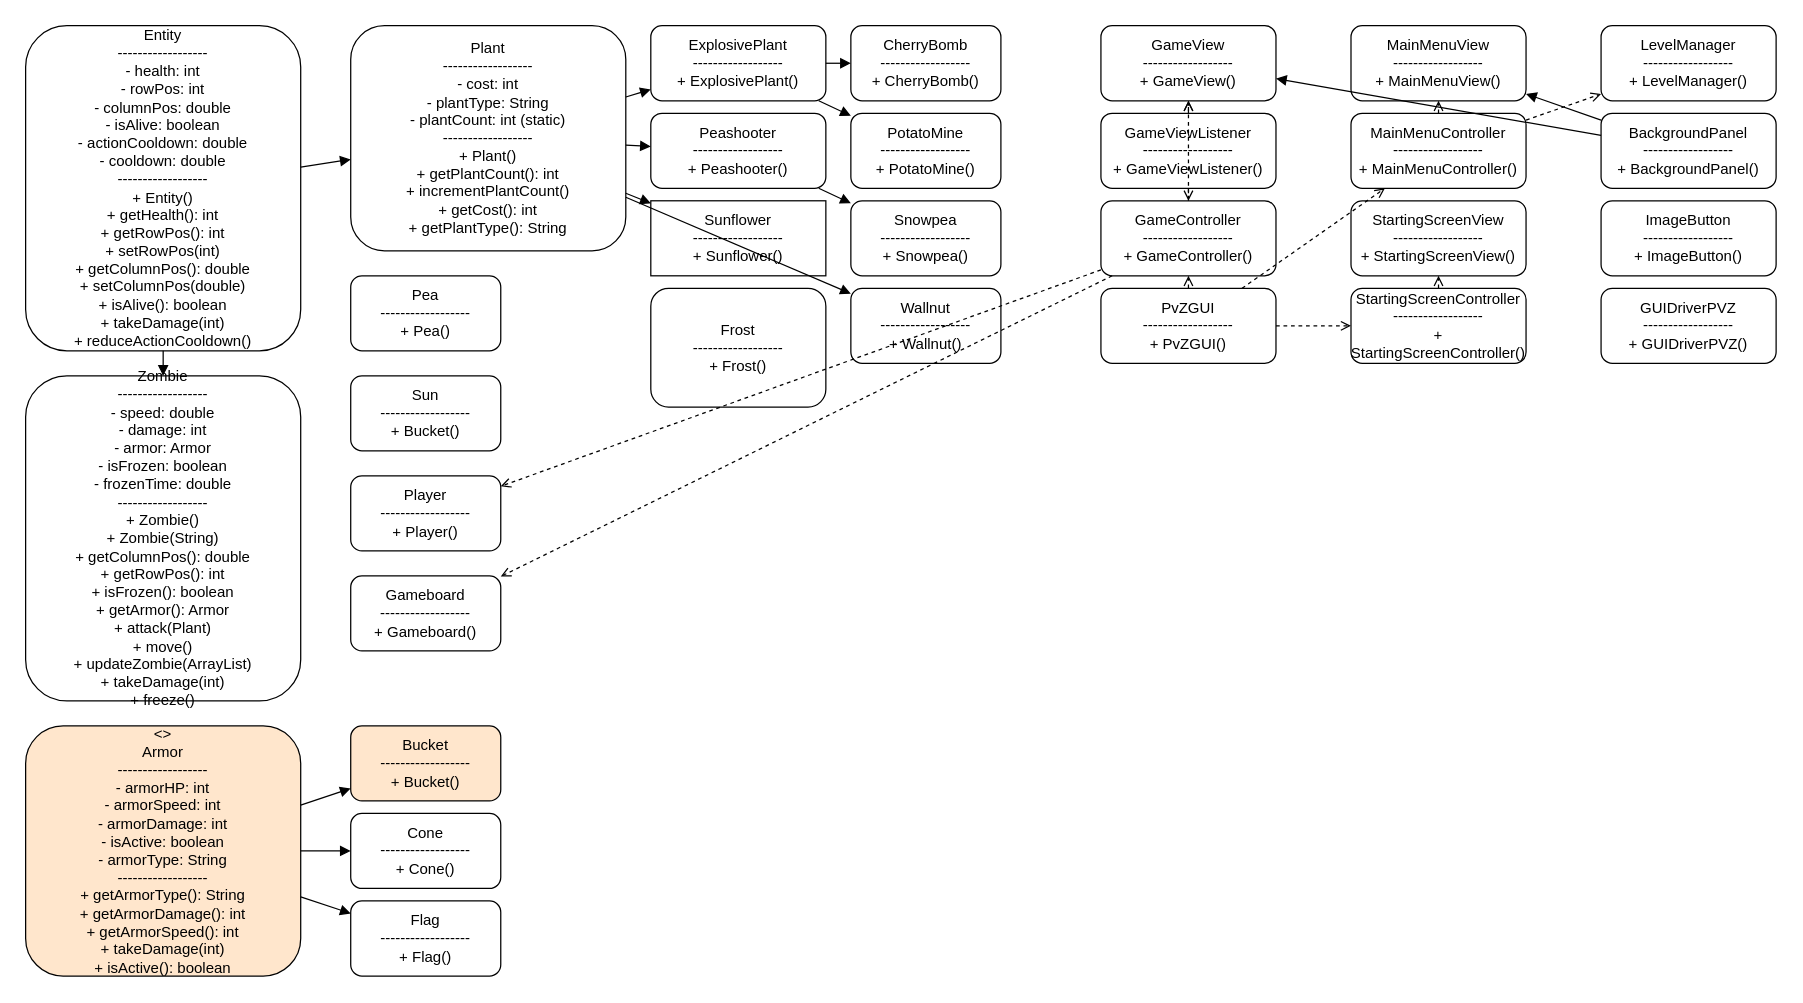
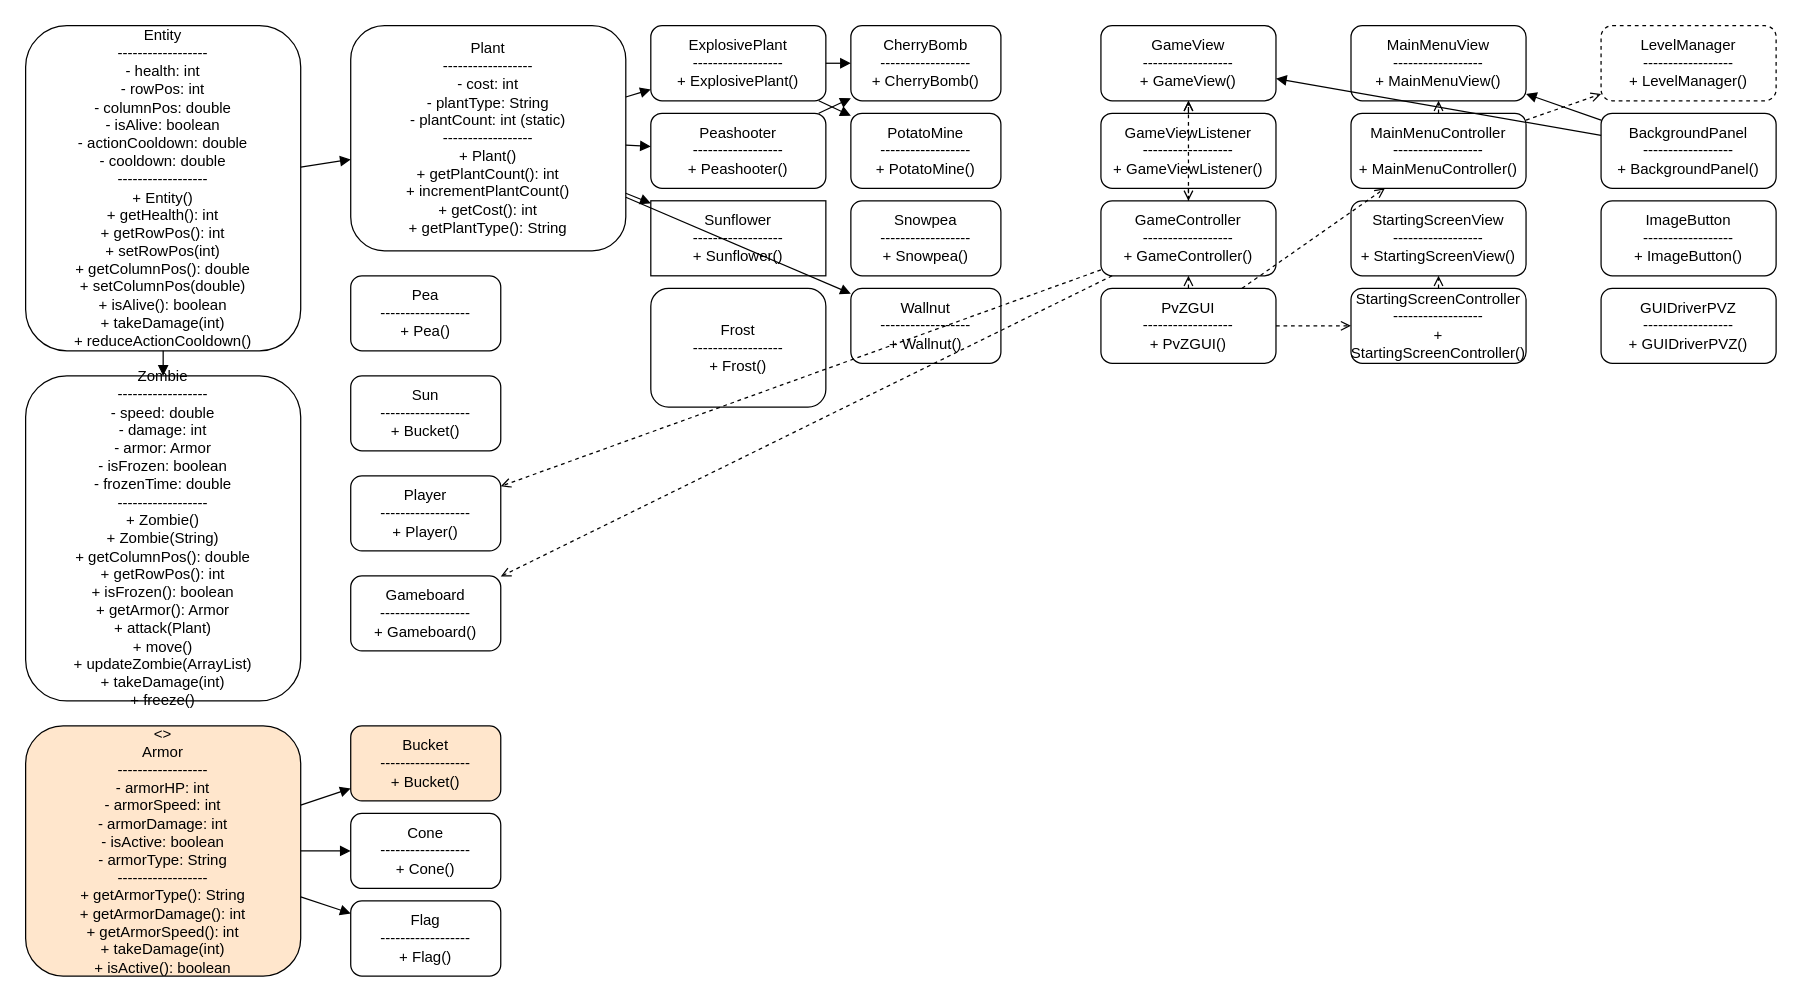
  <mxCell id="0" />
  <mxCell id="1" parent="0" />
  <mxCell id="2" value="Entity&#10;------------------&#10;- health: int&#10;- rowPos: int&#10;- columnPos: double&#10;- isAlive: boolean&#10;- actionCooldown: double&#10;- cooldown: double&#10;------------------&#10;+ Entity()&#10;+ getHealth(): int&#10;+ getRowPos(): int&#10;+ setRowPos(int)&#10;+ getColumnPos(): double&#10;+ setColumnPos(double)&#10;+ isAlive(): boolean&#10;+ takeDamage(int)&#10;+ reduceActionCooldown()" style="rounded=1;whiteSpace=wrap;html=1;" vertex="1" parent="1"><mxGeometry x="20" y="20" width="220" height="260" as="geometry" /></mxCell>
  <mxCell id="3" value="Plant&#10;------------------&#10;- cost: int&#10;- plantType: String&#10;- plantCount: int (static)&#10;------------------&#10;+ Plant()&#10;+ getPlantCount(): int&#10;+ incrementPlantCount()&#10;+ getCost(): int&#10;+ getPlantType(): String" style="rounded=1;whiteSpace=wrap;html=1;" vertex="1" parent="1"><mxGeometry x="280" y="20" width="220" height="180" as="geometry" /></mxCell>
  <mxCell id="4" value="Zombie&#10;------------------&#10;- speed: double&#10;- damage: int&#10;- armor: Armor&#10;- isFrozen: boolean&#10;- frozenTime: double&#10;------------------&#10;+ Zombie()&#10;+ Zombie(String)&#10;+ getColumnPos(): double&#10;+ getRowPos(): int&#10;+ isFrozen(): boolean&#10;+ getArmor(): Armor&#10;+ attack(Plant)&#10;+ move()&#10;+ updateZombie(ArrayList&lt;Plant&gt;)&#10;+ takeDamage(int)&#10;+ freeze()" style="rounded=1;whiteSpace=wrap;html=1;" vertex="1" parent="1"><mxGeometry x="20" y="300" width="220" height="260" as="geometry" /></mxCell>
  <mxCell id="5" value="Pea&#10;------------------&#10;+ Pea()" style="rounded=1;whiteSpace=wrap;html=1;" vertex="1" parent="1"><mxGeometry x="280" y="220" width="120" height="60" as="geometry" /></mxCell>
  <mxCell id="6" value="Sun&#10;------------------&#10;+ Bucket()" style="rounded=1;whiteSpace=wrap;html=1;" vertex="1" parent="1"><mxGeometry x="280" y="300" width="120" height="60" as="geometry" /></mxCell>
  <mxCell id="7" value="Player&#10;------------------&#10;+ Player()" style="rounded=1;whiteSpace=wrap;html=1;" vertex="1" parent="1"><mxGeometry x="280" y="380" width="120" height="60" as="geometry" /></mxCell>
  <mxCell id="8" value="Gameboard&#10;------------------&#10;+ Gameboard()" style="rounded=1;whiteSpace=wrap;html=1;" vertex="1" parent="1"><mxGeometry x="280" y="460" width="120" height="60" as="geometry" /></mxCell>
  <mxCell id="9" value="&lt;&lt;abstract&gt;&gt;&#10;Armor&#10;------------------&#10;- armorHP: int&#10;- armorSpeed: int&#10;- armorDamage: int&#10;- isActive: boolean&#10;- armorType: String&#10;------------------&#10;+ getArmorType(): String&#10;+ getArmorDamage(): int&#10;+ getArmorSpeed(): int&#10;+ takeDamage(int)&#10;+ isActive(): boolean" style="rounded=1;whiteSpace=wrap;html=1;fillColor=#ffe6cc;" vertex="1" parent="1"><mxGeometry x="20" y="580" width="220" height="200" as="geometry" /></mxCell>
  <mxCell id="10" value="Bucket&#10;------------------&#10;+ Bucket()" style="rounded=1;whiteSpace=wrap;html=1;fillColor=#ffe6cc;" vertex="1" parent="1"><mxGeometry x="280" y="580" width="120" height="60" as="geometry" /></mxCell>
  <mxCell id="11" value="Cone&#10;------------------&#10;+ Cone()" style="rounded=1;whiteSpace=wrap;html=1;" vertex="1" parent="1"><mxGeometry x="280" y="650" width="120" height="60" as="geometry" /></mxCell>
  <mxCell id="12" value="Flag&#10;------------------&#10;+ Flag()" style="rounded=1;whiteSpace=wrap;html=1;" vertex="1" parent="1"><mxGeometry x="280" y="720" width="120" height="60" as="geometry" /></mxCell>
  <mxCell id="13" value="ExplosivePlant&#10;------------------&#10;+ ExplosivePlant()" style="rounded=1;whiteSpace=wrap;html=1;" vertex="1" parent="1"><mxGeometry x="520" y="20" width="140" height="60" as="geometry" /></mxCell>
  <mxCell id="14" value="CherryBomb&#10;------------------&#10;+ CherryBomb()" style="rounded=1;whiteSpace=wrap;html=1;" vertex="1" parent="1"><mxGeometry x="680" y="20" width="120" height="60" as="geometry" /></mxCell>
  <mxCell id="15" value="PotatoMine&#10;------------------&#10;+ PotatoMine()" style="rounded=1;whiteSpace=wrap;html=1;" vertex="1" parent="1"><mxGeometry x="680" y="90" width="120" height="60" as="geometry" /></mxCell>
  <mxCell id="16" value="Peashooter&#10;------------------&#10;+ Peashooter()" style="rounded=1;whiteSpace=wrap;html=1;" vertex="1" parent="1"><mxGeometry x="520" y="90" width="140" height="60" as="geometry" /></mxCell>
  <mxCell id="17" value="Snowpea&#10;------------------&#10;+ Snowpea()" style="rounded=1;whiteSpace=wrap;html=1;" vertex="1" parent="1"><mxGeometry x="680" y="160" width="120" height="60" as="geometry" /></mxCell>
  <mxCell id="18" value="Sunflower&#10;------------------&#10;+ Sunflower()" style="whiteSpace=wrap;html=1;rounded=0;" vertex="1" parent="1"><mxGeometry x="520" y="160" width="140" height="60" as="geometry" /></mxCell>
  <mxCell id="19" value="Wallnut&#10;------------------&#10;+ Wallnut()" style="rounded=1;whiteSpace=wrap;html=1;" vertex="1" parent="1"><mxGeometry x="680" y="230" width="120" height="60" as="geometry" /></mxCell>
  <mxCell id="20" value="Frost&#10;------------------&#10;+ Frost()" style="rounded=1;whiteSpace=wrap;html=1;" vertex="1" parent="1"><mxGeometry x="520" y="230" width="140" height="95" as="geometry" /></mxCell>
  <mxCell id="21" value="GameView&#10;------------------&#10;+ GameView()" style="rounded=1;whiteSpace=wrap;html=1;" vertex="1" parent="1"><mxGeometry x="880" y="20" width="140" height="60" as="geometry" /></mxCell>
  <mxCell id="22" value="GameViewListener&#10;------------------&#10;+ GameViewListener()" style="rounded=1;whiteSpace=wrap;html=1;" vertex="1" parent="1"><mxGeometry x="880" y="90" width="140" height="60" as="geometry" /></mxCell>
  <mxCell id="23" value="GameController&#10;------------------&#10;+ GameController()" style="rounded=1;whiteSpace=wrap;html=1;" vertex="1" parent="1"><mxGeometry x="880" y="160" width="140" height="60" as="geometry" /></mxCell>
  <mxCell id="24" value="PvZGUI&#10;------------------&#10;+ PvZGUI()" style="rounded=1;whiteSpace=wrap;html=1;" vertex="1" parent="1"><mxGeometry x="880" y="230" width="140" height="60" as="geometry" /></mxCell>
  <mxCell id="25" value="MainMenuView&#10;------------------&#10;+ MainMenuView()" style="rounded=1;whiteSpace=wrap;html=1;" vertex="1" parent="1"><mxGeometry x="1080" y="20" width="140" height="60" as="geometry" /></mxCell>
  <mxCell id="26" value="MainMenuController&#10;------------------&#10;+ MainMenuController()" style="rounded=1;whiteSpace=wrap;html=1;" vertex="1" parent="1"><mxGeometry x="1080" y="90" width="140" height="60" as="geometry" /></mxCell>
  <mxCell id="27" value="StartingScreenView&#10;------------------&#10;+ StartingScreenView()" style="rounded=1;whiteSpace=wrap;html=1;" vertex="1" parent="1"><mxGeometry x="1080" y="160" width="140" height="60" as="geometry" /></mxCell>
  <mxCell id="28" value="StartingScreenController&#10;------------------&#10;+ StartingScreenController()" style="rounded=1;whiteSpace=wrap;html=1;" vertex="1" parent="1"><mxGeometry x="1080" y="230" width="140" height="60" as="geometry" /></mxCell>
- <mxCell id="29" value="LevelManager&#10;------------------&#10;+ LevelManager()" style="rounded=1;whiteSpace=wrap;html=1;" vertex="1" parent="1"><mxGeometry x="1280" y="20" width="140" height="60" as="geometry" /></mxCell>
+ <mxCell id="29" value="LevelManager&#10;------------------&#10;+ LevelManager()" style="rounded=1;whiteSpace=wrap;html=1;dashed=1;" vertex="1" parent="1"><mxGeometry x="1280" y="20" width="140" height="60" as="geometry" /></mxCell>
  <mxCell id="30" value="BackgroundPanel&#10;------------------&#10;+ BackgroundPanel()" style="rounded=1;whiteSpace=wrap;html=1;" vertex="1" parent="1"><mxGeometry x="1280" y="90" width="140" height="60" as="geometry" /></mxCell>
  <mxCell id="31" value="ImageButton&#10;------------------&#10;+ ImageButton()" style="rounded=1;whiteSpace=wrap;html=1;" vertex="1" parent="1"><mxGeometry x="1280" y="160" width="140" height="60" as="geometry" /></mxCell>
  <mxCell id="32" value="GUIDriverPVZ&#10;------------------&#10;+ GUIDriverPVZ()" style="rounded=1;whiteSpace=wrap;html=1;" vertex="1" parent="1"><mxGeometry x="1280" y="230" width="140" height="60" as="geometry" /></mxCell>
  <mxCell id="33" style="endArrow=block;endFill=1;" edge="1" parent="1" source="2" target="3"><mxGeometry relative="1" as="geometry" /></mxCell>
  <mxCell id="34" style="endArrow=block;endFill=1;" edge="1" parent="1" source="2" target="4"><mxGeometry relative="1" as="geometry" /></mxCell>
  <mxCell id="35" style="endArrow=block;endFill=1;" edge="1" parent="1" source="3" target="16"><mxGeometry relative="1" as="geometry" /></mxCell>
  <mxCell id="36" style="endArrow=block;endFill=1;" edge="1" parent="1" source="3" target="18"><mxGeometry relative="1" as="geometry" /></mxCell>
  <mxCell id="37" style="endArrow=block;endFill=1;" edge="1" parent="1" source="3" target="19"><mxGeometry relative="1" as="geometry" /></mxCell>
  <mxCell id="38" style="endArrow=block;endFill=1;" edge="1" parent="1" source="3" target="13"><mxGeometry relative="1" as="geometry" /></mxCell>
  <mxCell id="39" style="endArrow=block;endFill=1;" edge="1" parent="1" source="13" target="14"><mxGeometry relative="1" as="geometry" /></mxCell>
  <mxCell id="40" style="endArrow=block;endFill=1;" edge="1" parent="1" source="13" target="15"><mxGeometry relative="1" as="geometry" /></mxCell>
- <mxCell id="41" style="endArrow=block;endFill=1;" edge="1" parent="1" source="16" target="17"><mxGeometry relative="1" as="geometry" /></mxCell>
+ <mxCell id="41" style="endArrow=block;endFill=1;" edge="1" parent="1" source="16" target="14"><mxGeometry relative="1" as="geometry" /></mxCell>
  <mxCell id="42" style="endArrow=block;endFill=1;" edge="1" parent="1" source="9" target="10"><mxGeometry relative="1" as="geometry" /></mxCell>
  <mxCell id="43" style="endArrow=block;endFill=1;" edge="1" parent="1" source="9" target="11"><mxGeometry relative="1" as="geometry" /></mxCell>
  <mxCell id="44" style="endArrow=block;endFill=1;" edge="1" parent="1" source="9" target="12"><mxGeometry relative="1" as="geometry" /></mxCell>
  <mxCell id="45" style="endArrow=open;dashed=1;" edge="1" parent="1" source="23" target="21"><mxGeometry relative="1" as="geometry" /></mxCell>
  <mxCell id="46" style="endArrow=open;dashed=1;" edge="1" parent="1" source="23" target="8"><mxGeometry relative="1" as="geometry" /></mxCell>
  <mxCell id="47" style="endArrow=open;dashed=1;" edge="1" parent="1" source="23" target="7"><mxGeometry relative="1" as="geometry" /></mxCell>
  <mxCell id="48" style="endArrow=open;dashed=1;" edge="1" parent="1" source="22" target="21"><mxGeometry relative="1" as="geometry" /></mxCell>
  <mxCell id="49" style="endArrow=open;dashed=1;" edge="1" parent="1" source="22" target="23"><mxGeometry relative="1" as="geometry" /></mxCell>
  <mxCell id="50" style="endArrow=open;dashed=1;" edge="1" parent="1" source="24" target="23"><mxGeometry relative="1" as="geometry" /></mxCell>
  <mxCell id="51" style="endArrow=open;dashed=1;" edge="1" parent="1" source="24" target="26"><mxGeometry relative="1" as="geometry" /></mxCell>
  <mxCell id="52" style="endArrow=open;dashed=1;" edge="1" parent="1" source="24" target="28"><mxGeometry relative="1" as="geometry" /></mxCell>
  <mxCell id="53" style="endArrow=open;dashed=1;" edge="1" parent="1" source="26" target="25"><mxGeometry relative="1" as="geometry" /></mxCell>
  <mxCell id="54" style="endArrow=open;dashed=1;" edge="1" parent="1" source="26" target="29"><mxGeometry relative="1" as="geometry" /></mxCell>
  <mxCell id="55" style="endArrow=open;dashed=1;" edge="1" parent="1" source="28" target="27"><mxGeometry relative="1" as="geometry" /></mxCell>
  <mxCell id="56" style="endArrow=block;endFill=1;" edge="1" parent="1" source="30" target="21"><mxGeometry relative="1" as="geometry" /></mxCell>
  <mxCell id="57" style="endArrow=block;endFill=1;" edge="1" parent="1" source="30" target="25"><mxGeometry relative="1" as="geometry" /></mxCell>
